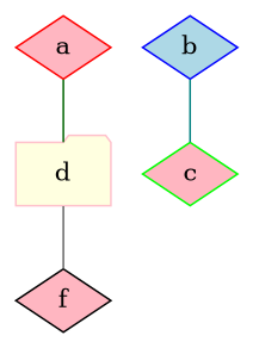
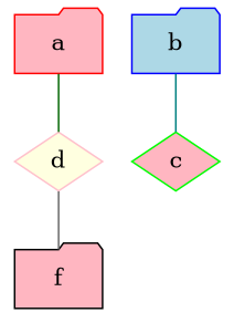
  graph {
    node [fillcolor=lightpink shape=diamond style=filled]
    edge [style=solid]
-   a [color=red]
-   d [color=pink fillcolor=lightyellow shape=folder]
-   b [color=blue fillcolor=lightblue]
+   a [color=red shape=folder]
+   d [color=pink fillcolor=lightyellow]
+   b [color=blue fillcolor=lightblue shape=folder]
    c [color=green]
-   f
+   f [shape=folder]
    a -- d [color=darkgreen]
    d -- f [color=gray40]
    b -- c [color=teal]
  }
